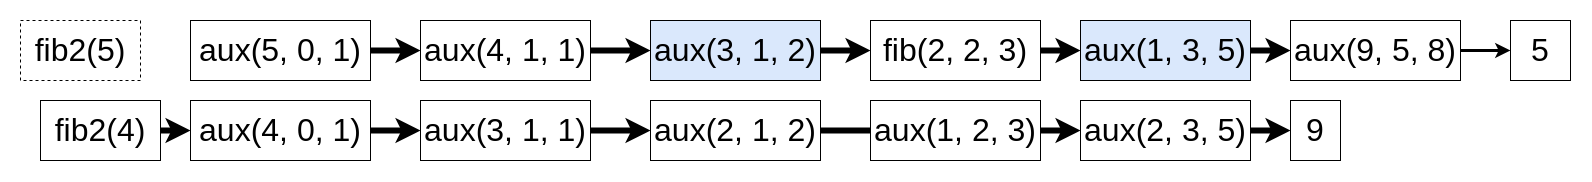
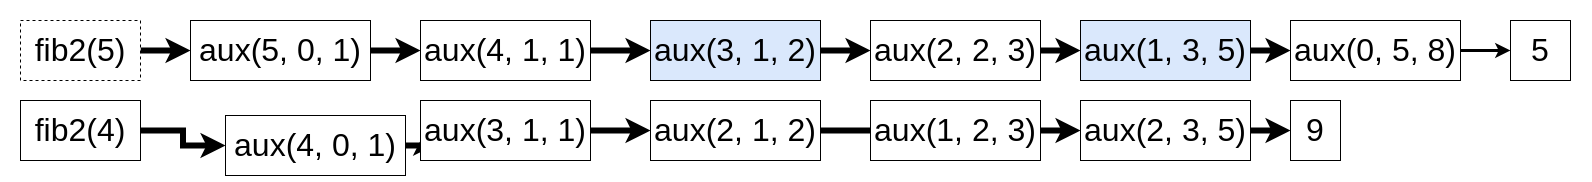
  <mxCell id="0" />
  <mxCell id="1" parent="0" />
+ <mxCell id="2" value="" style="edgeStyle=orthogonalEdgeStyle;rounded=0;orthogonalLoop=1;jettySize=auto;html=1;fontSize=32;strokeWidth=6;" parent="1" source="3" target="5" edge="1"><mxGeometry relative="1" as="geometry" /></mxCell>
  <mxCell id="3" value="fib2(5)" style="rounded=0;whiteSpace=wrap;html=1;fontSize=32;dashed=1;" parent="1" vertex="1"><mxGeometry width="120" height="60" as="geometry" x="20" y="20" /></mxCell>
  <mxCell id="4" value="" style="edgeStyle=orthogonalEdgeStyle;rounded=0;orthogonalLoop=1;jettySize=auto;html=1;fontSize=32;strokeWidth=6;" parent="1" source="5" target="7" edge="1"><mxGeometry relative="1" as="geometry" /></mxCell>
  <mxCell id="5" value="aux(5, 0, 1)" style="rounded=0;whiteSpace=wrap;html=1;fontSize=32;" parent="1" vertex="1"><mxGeometry x="190" width="180" height="60" as="geometry" y="20" /></mxCell>
  <mxCell id="6" value="" style="edgeStyle=orthogonalEdgeStyle;rounded=0;orthogonalLoop=1;jettySize=auto;html=1;fontSize=32;strokeWidth=6;" parent="1" source="7" target="9" edge="1"><mxGeometry relative="1" as="geometry" /></mxCell>
  <mxCell id="7" value="aux(4, 1, 1)" style="rounded=0;whiteSpace=wrap;html=1;fontSize=32;" parent="1" vertex="1"><mxGeometry x="420" width="170" height="60" as="geometry" y="20" /></mxCell>
  <mxCell id="8" value="" style="edgeStyle=orthogonalEdgeStyle;rounded=0;orthogonalLoop=1;jettySize=auto;html=1;fontSize=32;strokeWidth=6;" parent="1" source="9" target="11" edge="1"><mxGeometry relative="1" as="geometry" /></mxCell>
  <mxCell id="9" value="aux(3, 1, 2)" style="rounded=0;whiteSpace=wrap;html=1;fontSize=32;fillColor=#dae8fc;" parent="1" vertex="1"><mxGeometry x="650" width="170" height="60" as="geometry" y="20" /></mxCell>
  <mxCell id="10" value="" style="edgeStyle=orthogonalEdgeStyle;rounded=0;orthogonalLoop=1;jettySize=auto;html=1;fontSize=32;strokeWidth=6;" parent="1" source="11" target="13" edge="1"><mxGeometry relative="1" as="geometry" /></mxCell>
- <mxCell id="11" value="fib(2, 2, 3)" style="rounded=0;whiteSpace=wrap;html=1;fontSize=32;" parent="1" vertex="1"><mxGeometry x="870" width="170" height="60" as="geometry" y="20" /></mxCell>
+ <mxCell id="11" value="aux(2, 2, 3)" style="rounded=0;whiteSpace=wrap;html=1;fontSize=32;" parent="1" vertex="1"><mxGeometry x="870" width="170" height="60" as="geometry" y="20" /></mxCell>
  <mxCell id="12" value="" style="edgeStyle=orthogonalEdgeStyle;rounded=0;orthogonalLoop=1;jettySize=auto;html=1;fontSize=32;strokeWidth=6;entryX=0;entryY=0.5;entryDx=0;entryDy=0;" parent="1" source="13" target="27" edge="1"><mxGeometry relative="1" as="geometry" /></mxCell>
  <mxCell id="13" value="aux(1, 3, 5)" style="rounded=0;whiteSpace=wrap;html=1;fontSize=32;fillColor=#dae8fc;" parent="1" vertex="1"><mxGeometry x="1080" width="170" height="60" as="geometry" y="20" /></mxCell>
  <mxCell id="14" value="5" style="rounded=0;whiteSpace=wrap;html=1;fontSize=32;" parent="1" vertex="1"><mxGeometry x="1510" width="60" height="60" as="geometry" y="20" /></mxCell>
  <mxCell id="15" value="" style="edgeStyle=orthogonalEdgeStyle;rounded=0;orthogonalLoop=1;jettySize=auto;html=1;fontSize=32;strokeWidth=6;" parent="1" source="16" target="18" edge="1"><mxGeometry relative="1" as="geometry" /></mxCell>
- <mxCell id="16" value="fib2(4)" style="rounded=0;whiteSpace=wrap;html=1;fontSize=32;" parent="1" vertex="1"><mxGeometry x="40" y="100" width="120" height="60" as="geometry" /></mxCell>
+ <mxCell id="16" value="fib2(4)" style="rounded=0;whiteSpace=wrap;html=1;fontSize=32;" parent="1" vertex="1"><mxGeometry y="100" width="120" height="60" as="geometry" x="20" /></mxCell>
  <mxCell id="17" value="" style="edgeStyle=orthogonalEdgeStyle;rounded=0;orthogonalLoop=1;jettySize=auto;html=1;fontSize=32;strokeWidth=6;" parent="1" source="18" target="20" edge="1"><mxGeometry relative="1" as="geometry" /></mxCell>
- <mxCell id="18" value="aux(4, 0, 1)" style="rounded=0;whiteSpace=wrap;html=1;fontSize=32;" parent="1" vertex="1"><mxGeometry x="190" y="100" width="180" height="60" as="geometry" /></mxCell>
+ <mxCell id="18" value="aux(4, 0, 1)" style="rounded=0;whiteSpace=wrap;html=1;fontSize=32;" parent="1" vertex="1"><mxGeometry x="225" y="115" width="180" height="60" as="geometry" /></mxCell>
  <mxCell id="19" value="" style="edgeStyle=orthogonalEdgeStyle;rounded=0;orthogonalLoop=1;jettySize=auto;html=1;fontSize=32;strokeWidth=6;" parent="1" source="20" target="22" edge="1"><mxGeometry relative="1" as="geometry" /></mxCell>
  <mxCell id="20" value="aux(3, 1, 1)" style="rounded=0;whiteSpace=wrap;html=1;fontSize=32;" parent="1" vertex="1"><mxGeometry x="420" y="100" width="170" height="60" as="geometry" /></mxCell>
  <mxCell id="21" value="" style="edgeStyle=orthogonalEdgeStyle;rounded=0;orthogonalLoop=1;jettySize=auto;html=1;fontSize=32;strokeWidth=6;endArrow=none;" parent="1" source="22" target="24" edge="1"><mxGeometry relative="1" as="geometry" /></mxCell>
  <mxCell id="22" value="aux(2, 1, 2)" style="rounded=0;whiteSpace=wrap;html=1;fontSize=32;" parent="1" vertex="1"><mxGeometry x="650" y="100" width="170" height="60" as="geometry" /></mxCell>
  <mxCell id="23" value="" style="edgeStyle=orthogonalEdgeStyle;rounded=0;orthogonalLoop=1;jettySize=auto;html=1;fontSize=32;strokeWidth=6;" parent="1" source="29" target="25" edge="1"><mxGeometry relative="1" as="geometry" /></mxCell>
  <mxCell id="24" value="aux(1, 2, 3)" style="rounded=0;whiteSpace=wrap;html=1;fontSize=32;" parent="1" vertex="1"><mxGeometry x="870" y="100" width="170" height="60" as="geometry" /></mxCell>
  <mxCell id="25" value="9" style="rounded=0;whiteSpace=wrap;html=1;fontSize=32;" parent="1" vertex="1"><mxGeometry x="1290" y="100" width="50" height="60" as="geometry" /></mxCell>
  <mxCell id="26" style="edgeStyle=orthogonalEdgeStyle;rounded=0;orthogonalLoop=1;jettySize=auto;html=1;entryX=0;entryY=0.5;entryDx=0;entryDy=0;strokeWidth=3;" edge="1" parent="1" source="27" target="14"><mxGeometry relative="1" as="geometry" /></mxCell>
- <mxCell id="27" value="aux(9, 5, 8)" style="rounded=0;whiteSpace=wrap;html=1;fontSize=32;" vertex="1" parent="1"><mxGeometry x="1290" width="170" height="60" as="geometry" y="20" /></mxCell>
+ <mxCell id="27" value="aux(0, 5, 8)" style="rounded=0;whiteSpace=wrap;html=1;fontSize=32;" vertex="1" parent="1"><mxGeometry x="1290" width="170" height="60" as="geometry" y="20" /></mxCell>
  <mxCell id="28" value="" style="edgeStyle=orthogonalEdgeStyle;rounded=0;orthogonalLoop=1;jettySize=auto;html=1;fontSize=32;strokeWidth=6;" edge="1" parent="1" source="24" target="29"><mxGeometry relative="1" as="geometry"><mxPoint x="1040" y="130" as="sourcePoint" /><mxPoint x="1290" y="130" as="targetPoint" /></mxGeometry></mxCell>
  <mxCell id="29" value="aux(2, 3, 5)" style="rounded=0;whiteSpace=wrap;html=1;fontSize=32;" vertex="1" parent="1"><mxGeometry x="1080" y="100" width="170" height="60" as="geometry" /></mxCell>
